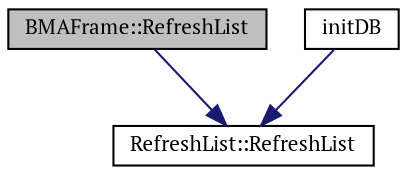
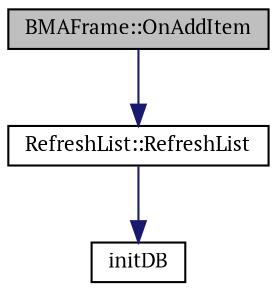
  digraph {
    fontname="PT Serif"
    rankdir=TB
    node [color=black fillcolor=white fontname="PT Serif" fontsize=10 shape=record style=filled]
    edge [color=midnightblue fontname="PT Serif" fontsize=10 labelfontname=Helvetica labelfontsize=10 style=solid]
-   n1 [fillcolor=grey75 fontcolor=black height=0.2 label="BMAFrame::RefreshList" width=0.4]
+   n1 [fillcolor=grey75 fontcolor=black height=0.2 label="BMAFrame::OnAddItem" width=0.4]
    n2 [height=0.2 label="RefreshList::RefreshList" width=0.4]
    n3 [height=0.2 label=initDB width=0.4]
    n1 -> n2
-   n3 -> n2
+   n2 -> n3
  }
